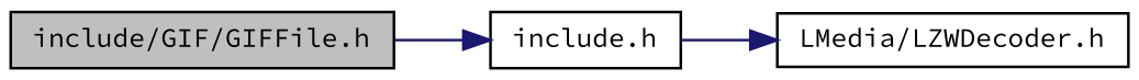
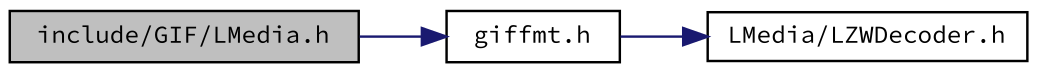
  digraph {
    fontname="Source Code Pro"
    rankdir=LR
    node [color=black fillcolor=white fontname="Source Code Pro" fontsize=10 shape=record style=filled]
    edge [color=midnightblue fontname="Source Code Pro" fontsize=10 labelfontname=Helvetica labelfontsize=10 style=solid]
-   n1 [fillcolor=grey75 fontcolor=black height=0.2 label="include/GIF/GIFFile.h" width=0.4]
-   n2 [height=0.2 label="include.h" width=0.4]
+   n1 [fillcolor=grey75 fontcolor=black height=0.2 label="include/GIF/LMedia.h" width=0.4]
+   n2 [height=0.2 label="giffmt.h" width=0.4]
    n3 [height=0.2 label="LMedia/LZWDecoder.h" width=0.4]
    n1 -> n2
    n2 -> n3
  }
